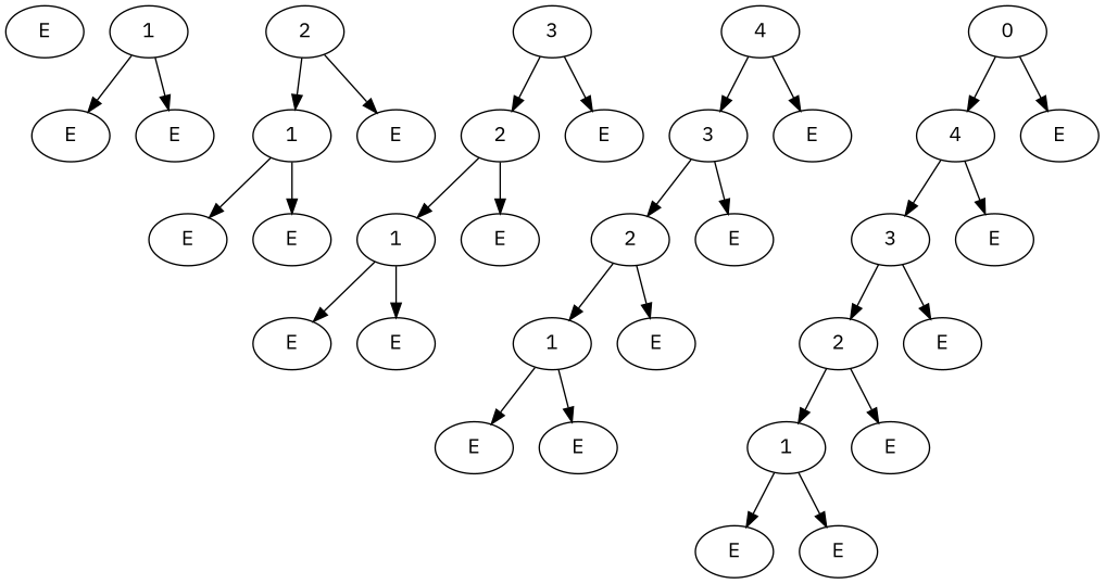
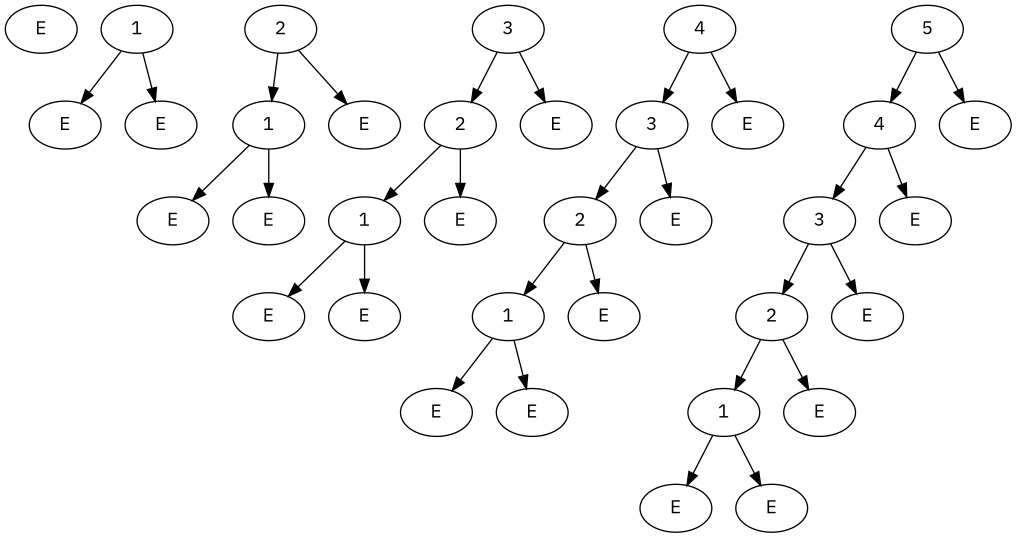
  digraph {
    fontname="IBM Plex Sans"
    node [fontname="IBM Plex Sans"]
    edge [fontname="IBM Plex Sans"]
    n1 [label=E]
    n2 [label=1]
    n3 [label=E]
    n4 [label=E]
    n5 [label=2]
    n6 [label=1]
    n7 [label=E]
    n8 [label=E]
    n9 [label=E]
    n10 [label=3]
    n11 [label=2]
    n12 [label=E]
    n13 [label=1]
    n14 [label=E]
    n15 [label=E]
    n16 [label=E]
    n17 [label=4]
    n18 [label=3]
    n19 [label=E]
    n20 [label=2]
    n21 [label=E]
    n22 [label=1]
    n23 [label=E]
    n24 [label=E]
    n25 [label=E]
-   n26 [label=0]
+   n26 [label=5]
    n27 [label=4]
    n28 [label=E]
    n29 [label=3]
    n30 [label=E]
    n31 [label=2]
    n32 [label=E]
    n33 [label=1]
    n34 [label=E]
    n35 [label=E]
    n36 [label=E]
    n2 -> n3
    n2 -> n4
    n5 -> n6
    n5 -> n7
    n6 -> n8
    n6 -> n9
    n10 -> n11
    n10 -> n12
    n11 -> n13
    n11 -> n14
    n13 -> n15
    n13 -> n16
    n17 -> n18
    n17 -> n19
    n18 -> n20
    n18 -> n21
    n20 -> n22
    n20 -> n23
    n22 -> n24
    n22 -> n25
    n26 -> n27
    n26 -> n28
    n27 -> n29
    n27 -> n30
    n29 -> n31
    n29 -> n32
    n31 -> n33
    n31 -> n34
    n33 -> n35
    n33 -> n36
  }
